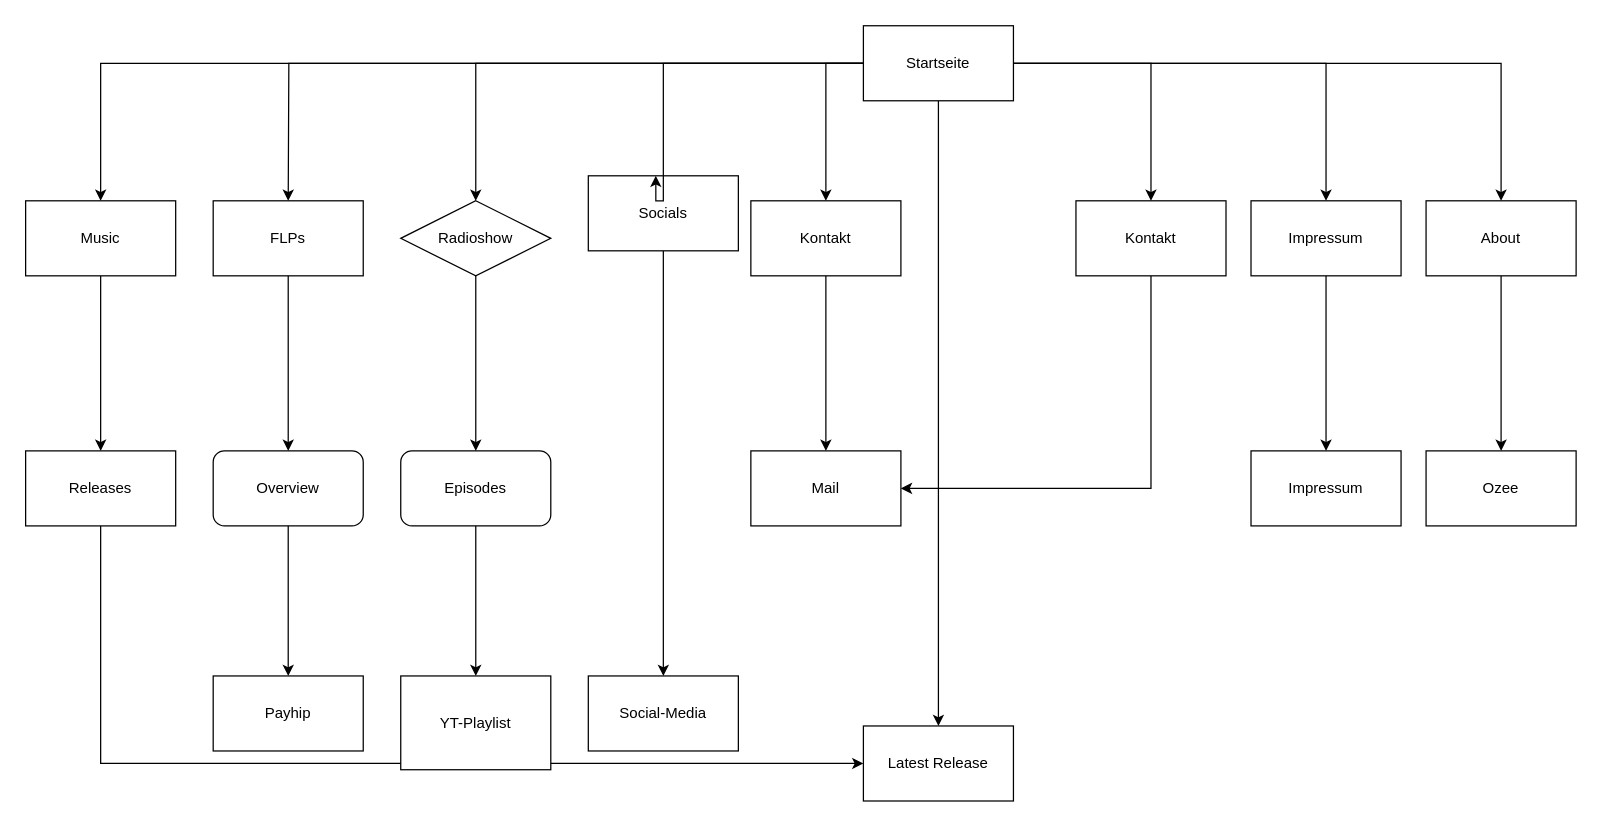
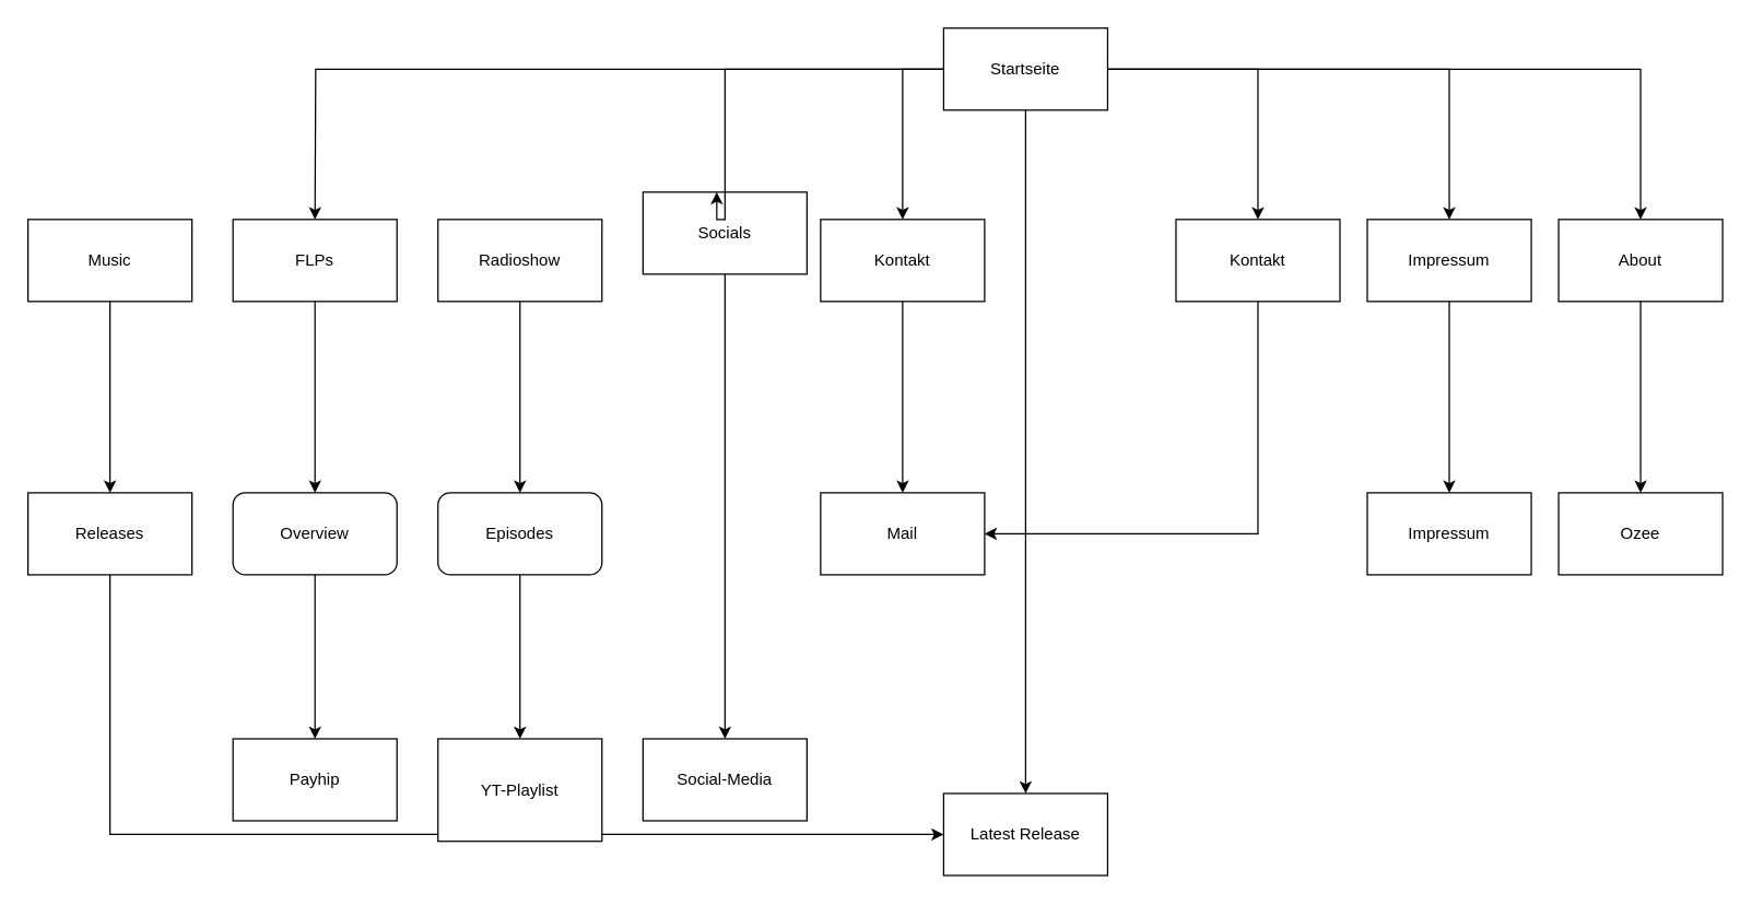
  <mxCell id="0" />
  <mxCell id="1" parent="0" />
  <mxCell id="2" style="edgeStyle=orthogonalEdgeStyle;rounded=0;orthogonalLoop=1;jettySize=auto;html=1;entryX=0.5;entryY=0;entryDx=0;entryDy=0;" edge="1" parent="1" source="10" target="12"><mxGeometry relative="1" as="geometry" /></mxCell>
  <mxCell id="3" style="edgeStyle=orthogonalEdgeStyle;rounded=0;orthogonalLoop=1;jettySize=auto;html=1;entryX=0.5;entryY=0;entryDx=0;entryDy=0;" edge="1" parent="1" source="10" target="14"><mxGeometry relative="1" as="geometry" /></mxCell>
  <mxCell id="4" style="edgeStyle=orthogonalEdgeStyle;rounded=0;orthogonalLoop=1;jettySize=auto;html=1;entryX=0.5;entryY=0;entryDx=0;entryDy=0;" edge="1" parent="1" source="10" target="16"><mxGeometry relative="1" as="geometry" /></mxCell>
  <mxCell id="5" style="edgeStyle=orthogonalEdgeStyle;rounded=0;orthogonalLoop=1;jettySize=auto;html=1;" edge="1" parent="1" source="10"><mxGeometry relative="1" as="geometry"><mxPoint x="230" y="160" as="targetPoint" /></mxGeometry></mxCell>
  <mxCell id="6" style="edgeStyle=orthogonalEdgeStyle;rounded=0;orthogonalLoop=1;jettySize=auto;html=1;entryX=0.5;entryY=0;entryDx=0;entryDy=0;" edge="1" parent="1" source="10" target="27"><mxGeometry relative="1" as="geometry" /></mxCell>
  <mxCell id="7" style="edgeStyle=orthogonalEdgeStyle;rounded=0;orthogonalLoop=1;jettySize=auto;html=1;entryX=0.5;entryY=0;entryDx=0;entryDy=0;" edge="1" parent="1" source="10" target="22"><mxGeometry relative="1" as="geometry"><Array as="points"><mxPoint x="660" y="50" /></Array></mxGeometry></mxCell>
- <mxCell id="8" style="edgeStyle=orthogonalEdgeStyle;rounded=0;orthogonalLoop=1;jettySize=auto;html=1;entryX=0.5;entryY=0;entryDx=0;entryDy=0;" edge="1" parent="1" source="10" target="20"><mxGeometry relative="1" as="geometry" /></mxCell>
- <mxCell id="9" style="edgeStyle=orthogonalEdgeStyle;rounded=0;orthogonalLoop=1;jettySize=auto;html=1;entryX=0.5;entryY=0;entryDx=0;entryDy=0;" edge="1" parent="1" source="10" target="24"><mxGeometry relative="1" as="geometry" /></mxCell>
  <mxCell id="10" value="Startseite" style="rounded=0;whiteSpace=wrap;html=1;" vertex="1" parent="1"><mxGeometry x="690" y="20" width="120" height="60" as="geometry" /></mxCell>
  <mxCell id="11" style="edgeStyle=orthogonalEdgeStyle;rounded=0;orthogonalLoop=1;jettySize=auto;html=1;entryX=1;entryY=0.5;entryDx=0;entryDy=0;" edge="1" parent="1" source="12" target="37"><mxGeometry relative="1" as="geometry"><Array as="points"><mxPoint x="920" y="390" /></Array></mxGeometry></mxCell>
  <mxCell id="12" value="Kontakt" style="rounded=0;whiteSpace=wrap;html=1;" vertex="1" parent="1"><mxGeometry x="860" y="160" width="120" height="60" as="geometry" /></mxCell>
  <mxCell id="13" style="edgeStyle=orthogonalEdgeStyle;rounded=0;orthogonalLoop=1;jettySize=auto;html=1;" edge="1" parent="1" source="14" target="39"><mxGeometry relative="1" as="geometry"><mxPoint x="1060" y="350" as="targetPoint" /></mxGeometry></mxCell>
  <mxCell id="14" value="Impressum" style="rounded=0;whiteSpace=wrap;html=1;" vertex="1" parent="1"><mxGeometry x="1000" y="160" width="120" height="60" as="geometry" /></mxCell>
  <mxCell id="15" style="edgeStyle=orthogonalEdgeStyle;rounded=0;orthogonalLoop=1;jettySize=auto;html=1;entryX=0.5;entryY=0;entryDx=0;entryDy=0;" edge="1" parent="1" source="16" target="40"><mxGeometry relative="1" as="geometry" /></mxCell>
  <mxCell id="16" value="About" style="rounded=0;whiteSpace=wrap;html=1;" vertex="1" parent="1"><mxGeometry x="1140" y="160" width="120" height="60" as="geometry" /></mxCell>
  <mxCell id="17" style="edgeStyle=orthogonalEdgeStyle;rounded=0;orthogonalLoop=1;jettySize=auto;html=1;" edge="1" parent="1" source="18" target="29"><mxGeometry relative="1" as="geometry" /></mxCell>
  <mxCell id="18" value="FLPs" style="rounded=0;whiteSpace=wrap;html=1;" vertex="1" parent="1"><mxGeometry x="170" y="160" width="120" height="60" as="geometry" /></mxCell>
  <mxCell id="19" style="edgeStyle=orthogonalEdgeStyle;rounded=0;orthogonalLoop=1;jettySize=auto;html=1;entryX=0.5;entryY=0;entryDx=0;entryDy=0;" edge="1" parent="1" source="20" target="35"><mxGeometry relative="1" as="geometry" /></mxCell>
- <mxCell id="20" value="Radioshow" style="rhombus;whiteSpace=wrap;html=1;" vertex="1" parent="1"><mxGeometry x="320" y="160" width="120" height="60" as="geometry" /></mxCell>
+ <mxCell id="20" value="Radioshow" style="rounded=0;whiteSpace=wrap;html=1;" vertex="1" parent="1"><mxGeometry x="320" y="160" width="120" height="60" as="geometry" /></mxCell>
  <mxCell id="21" style="edgeStyle=orthogonalEdgeStyle;rounded=0;orthogonalLoop=1;jettySize=auto;html=1;entryX=0.5;entryY=0;entryDx=0;entryDy=0;" edge="1" parent="1" source="22" target="37"><mxGeometry relative="1" as="geometry" /></mxCell>
  <mxCell id="22" value="Kontakt" style="rounded=0;whiteSpace=wrap;html=1;" vertex="1" parent="1"><mxGeometry x="600" y="160" width="120" height="60" as="geometry" /></mxCell>
  <mxCell id="23" style="edgeStyle=orthogonalEdgeStyle;rounded=0;orthogonalLoop=1;jettySize=auto;html=1;entryX=0.5;entryY=0;entryDx=0;entryDy=0;" edge="1" parent="1" source="24" target="26"><mxGeometry relative="1" as="geometry" /></mxCell>
  <mxCell id="24" value="Music" style="rounded=0;whiteSpace=wrap;html=1;" vertex="1" parent="1"><mxGeometry x="20" y="160" width="120" height="60" as="geometry" /></mxCell>
  <mxCell id="25" style="edgeStyle=orthogonalEdgeStyle;rounded=0;orthogonalLoop=1;jettySize=auto;html=1;entryX=0;entryY=0.5;entryDx=0;entryDy=0;" edge="1" parent="1" source="26" target="27"><mxGeometry relative="1" as="geometry"><Array as="points"><mxPoint x="80" y="610" /></Array></mxGeometry></mxCell>
  <mxCell id="26" value="Releases" style="rounded=0;whiteSpace=wrap;html=1;" vertex="1" parent="1"><mxGeometry x="20" y="360" width="120" height="60" as="geometry" /></mxCell>
  <mxCell id="27" value="Latest Release" style="rounded=0;whiteSpace=wrap;html=1;" vertex="1" parent="1"><mxGeometry x="690" y="580" width="120" height="60" as="geometry" /></mxCell>
  <mxCell id="28" style="edgeStyle=orthogonalEdgeStyle;rounded=0;orthogonalLoop=1;jettySize=auto;html=1;entryX=0.5;entryY=0;entryDx=0;entryDy=0;" edge="1" parent="1" source="29" target="30"><mxGeometry relative="1" as="geometry" /></mxCell>
  <mxCell id="29" value="Overview" style="whiteSpace=wrap;html=1;rounded=1;" vertex="1" parent="1"><mxGeometry x="170" y="360" width="120" height="60" as="geometry" /></mxCell>
  <mxCell id="30" value="Payhip" style="rounded=0;whiteSpace=wrap;html=1;" vertex="1" parent="1"><mxGeometry x="170" y="540" width="120" height="60" as="geometry" /></mxCell>
  <mxCell id="31" style="edgeStyle=orthogonalEdgeStyle;rounded=0;orthogonalLoop=1;jettySize=auto;html=1;" edge="1" parent="1" source="32" target="38"><mxGeometry relative="1" as="geometry"><mxPoint x="670" y="690" as="targetPoint" /></mxGeometry></mxCell>
  <mxCell id="32" value="Socials" style="rounded=0;whiteSpace=wrap;html=1;" vertex="1" parent="1"><mxGeometry x="470" y="140" width="120" height="60" as="geometry" /></mxCell>
  <mxCell id="33" style="edgeStyle=orthogonalEdgeStyle;rounded=0;orthogonalLoop=1;jettySize=auto;html=1;entryX=0.45;entryY=0;entryDx=0;entryDy=0;entryPerimeter=0;" edge="1" parent="1" source="10" target="32"><mxGeometry relative="1" as="geometry"><Array as="points"><mxPoint x="530" y="50" /><mxPoint x="530" y="160" /></Array></mxGeometry></mxCell>
  <mxCell id="34" style="edgeStyle=orthogonalEdgeStyle;rounded=0;orthogonalLoop=1;jettySize=auto;html=1;entryX=0.5;entryY=0;entryDx=0;entryDy=0;" edge="1" parent="1" source="35" target="36"><mxGeometry relative="1" as="geometry" /></mxCell>
  <mxCell id="35" value="Episodes" style="whiteSpace=wrap;html=1;rounded=1;" vertex="1" parent="1"><mxGeometry x="320" y="360" width="120" height="60" as="geometry" /></mxCell>
  <mxCell id="36" value="YT-Playlist" style="rounded=0;whiteSpace=wrap;html=1;" vertex="1" parent="1"><mxGeometry x="320" y="540" width="120" height="75" as="geometry" /></mxCell>
  <mxCell id="37" value="Mail" style="rounded=0;whiteSpace=wrap;html=1;" vertex="1" parent="1"><mxGeometry x="600" y="360" width="120" height="60" as="geometry" /></mxCell>
  <mxCell id="38" value="Social-Media" style="rounded=0;whiteSpace=wrap;html=1;" vertex="1" parent="1"><mxGeometry x="470" y="540" width="120" height="60" as="geometry" /></mxCell>
  <mxCell id="39" value="Impressum" style="rounded=0;whiteSpace=wrap;html=1;" vertex="1" parent="1"><mxGeometry x="1000" y="360" width="120" height="60" as="geometry" /></mxCell>
  <mxCell id="40" value="Ozee" style="rounded=0;whiteSpace=wrap;html=1;" vertex="1" parent="1"><mxGeometry x="1140" y="360" width="120" height="60" as="geometry" /></mxCell>
